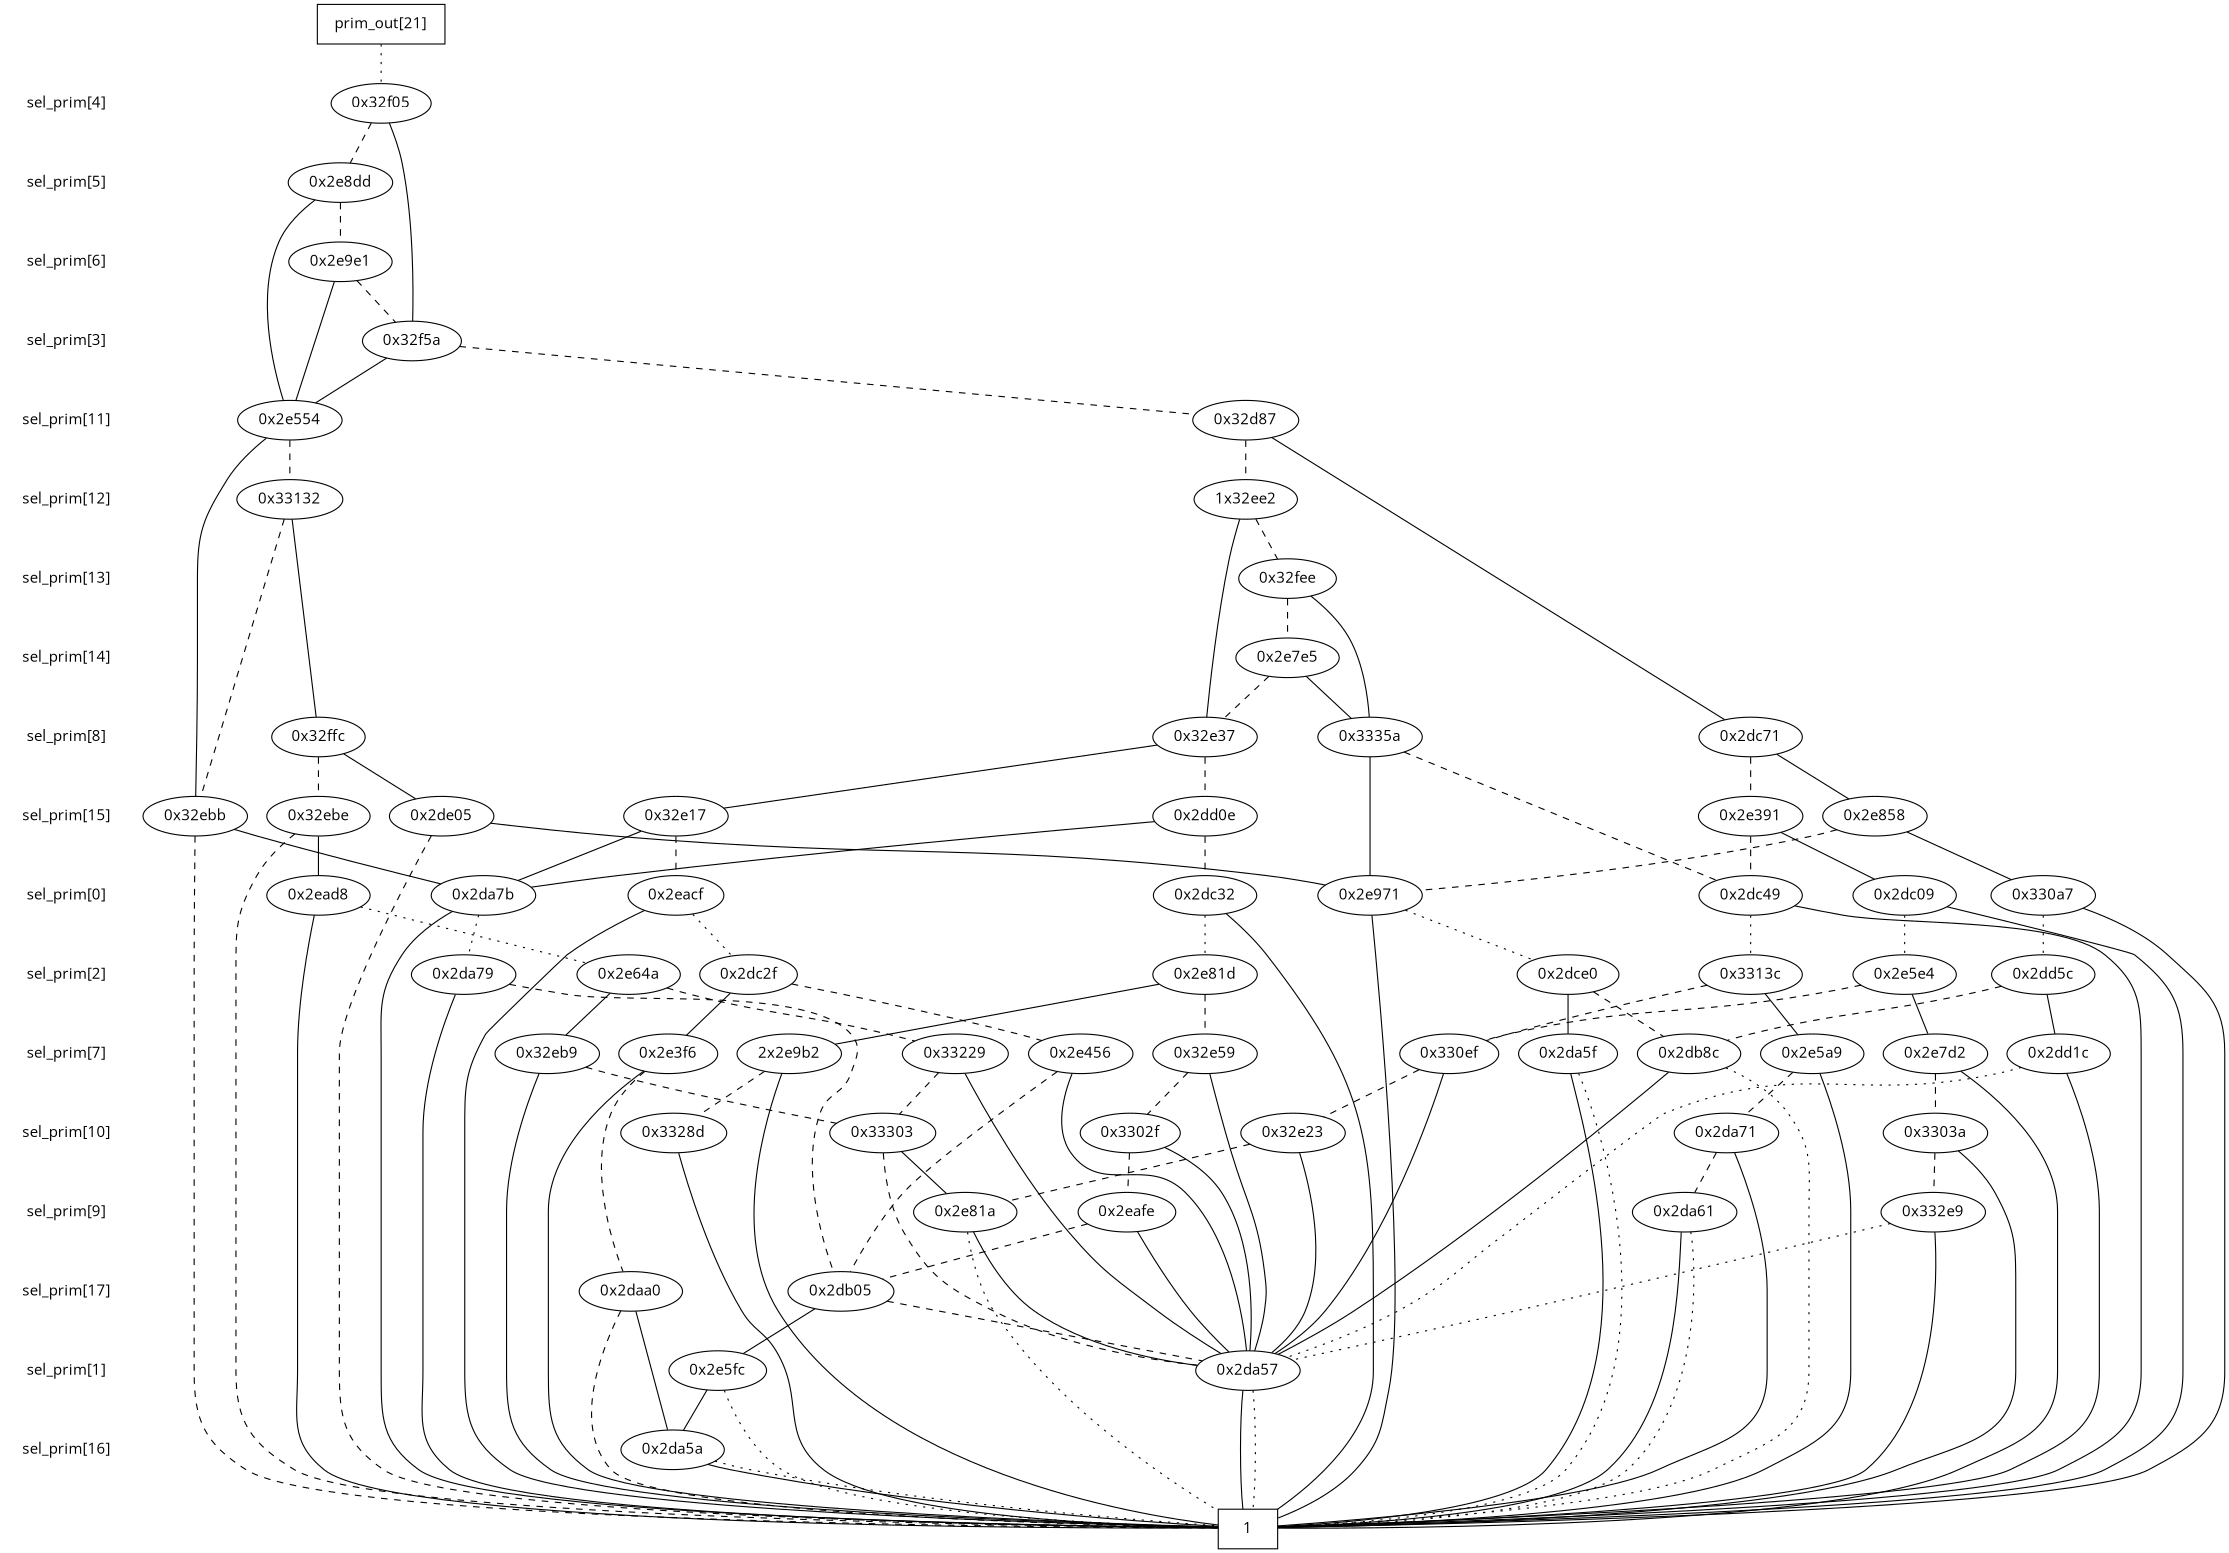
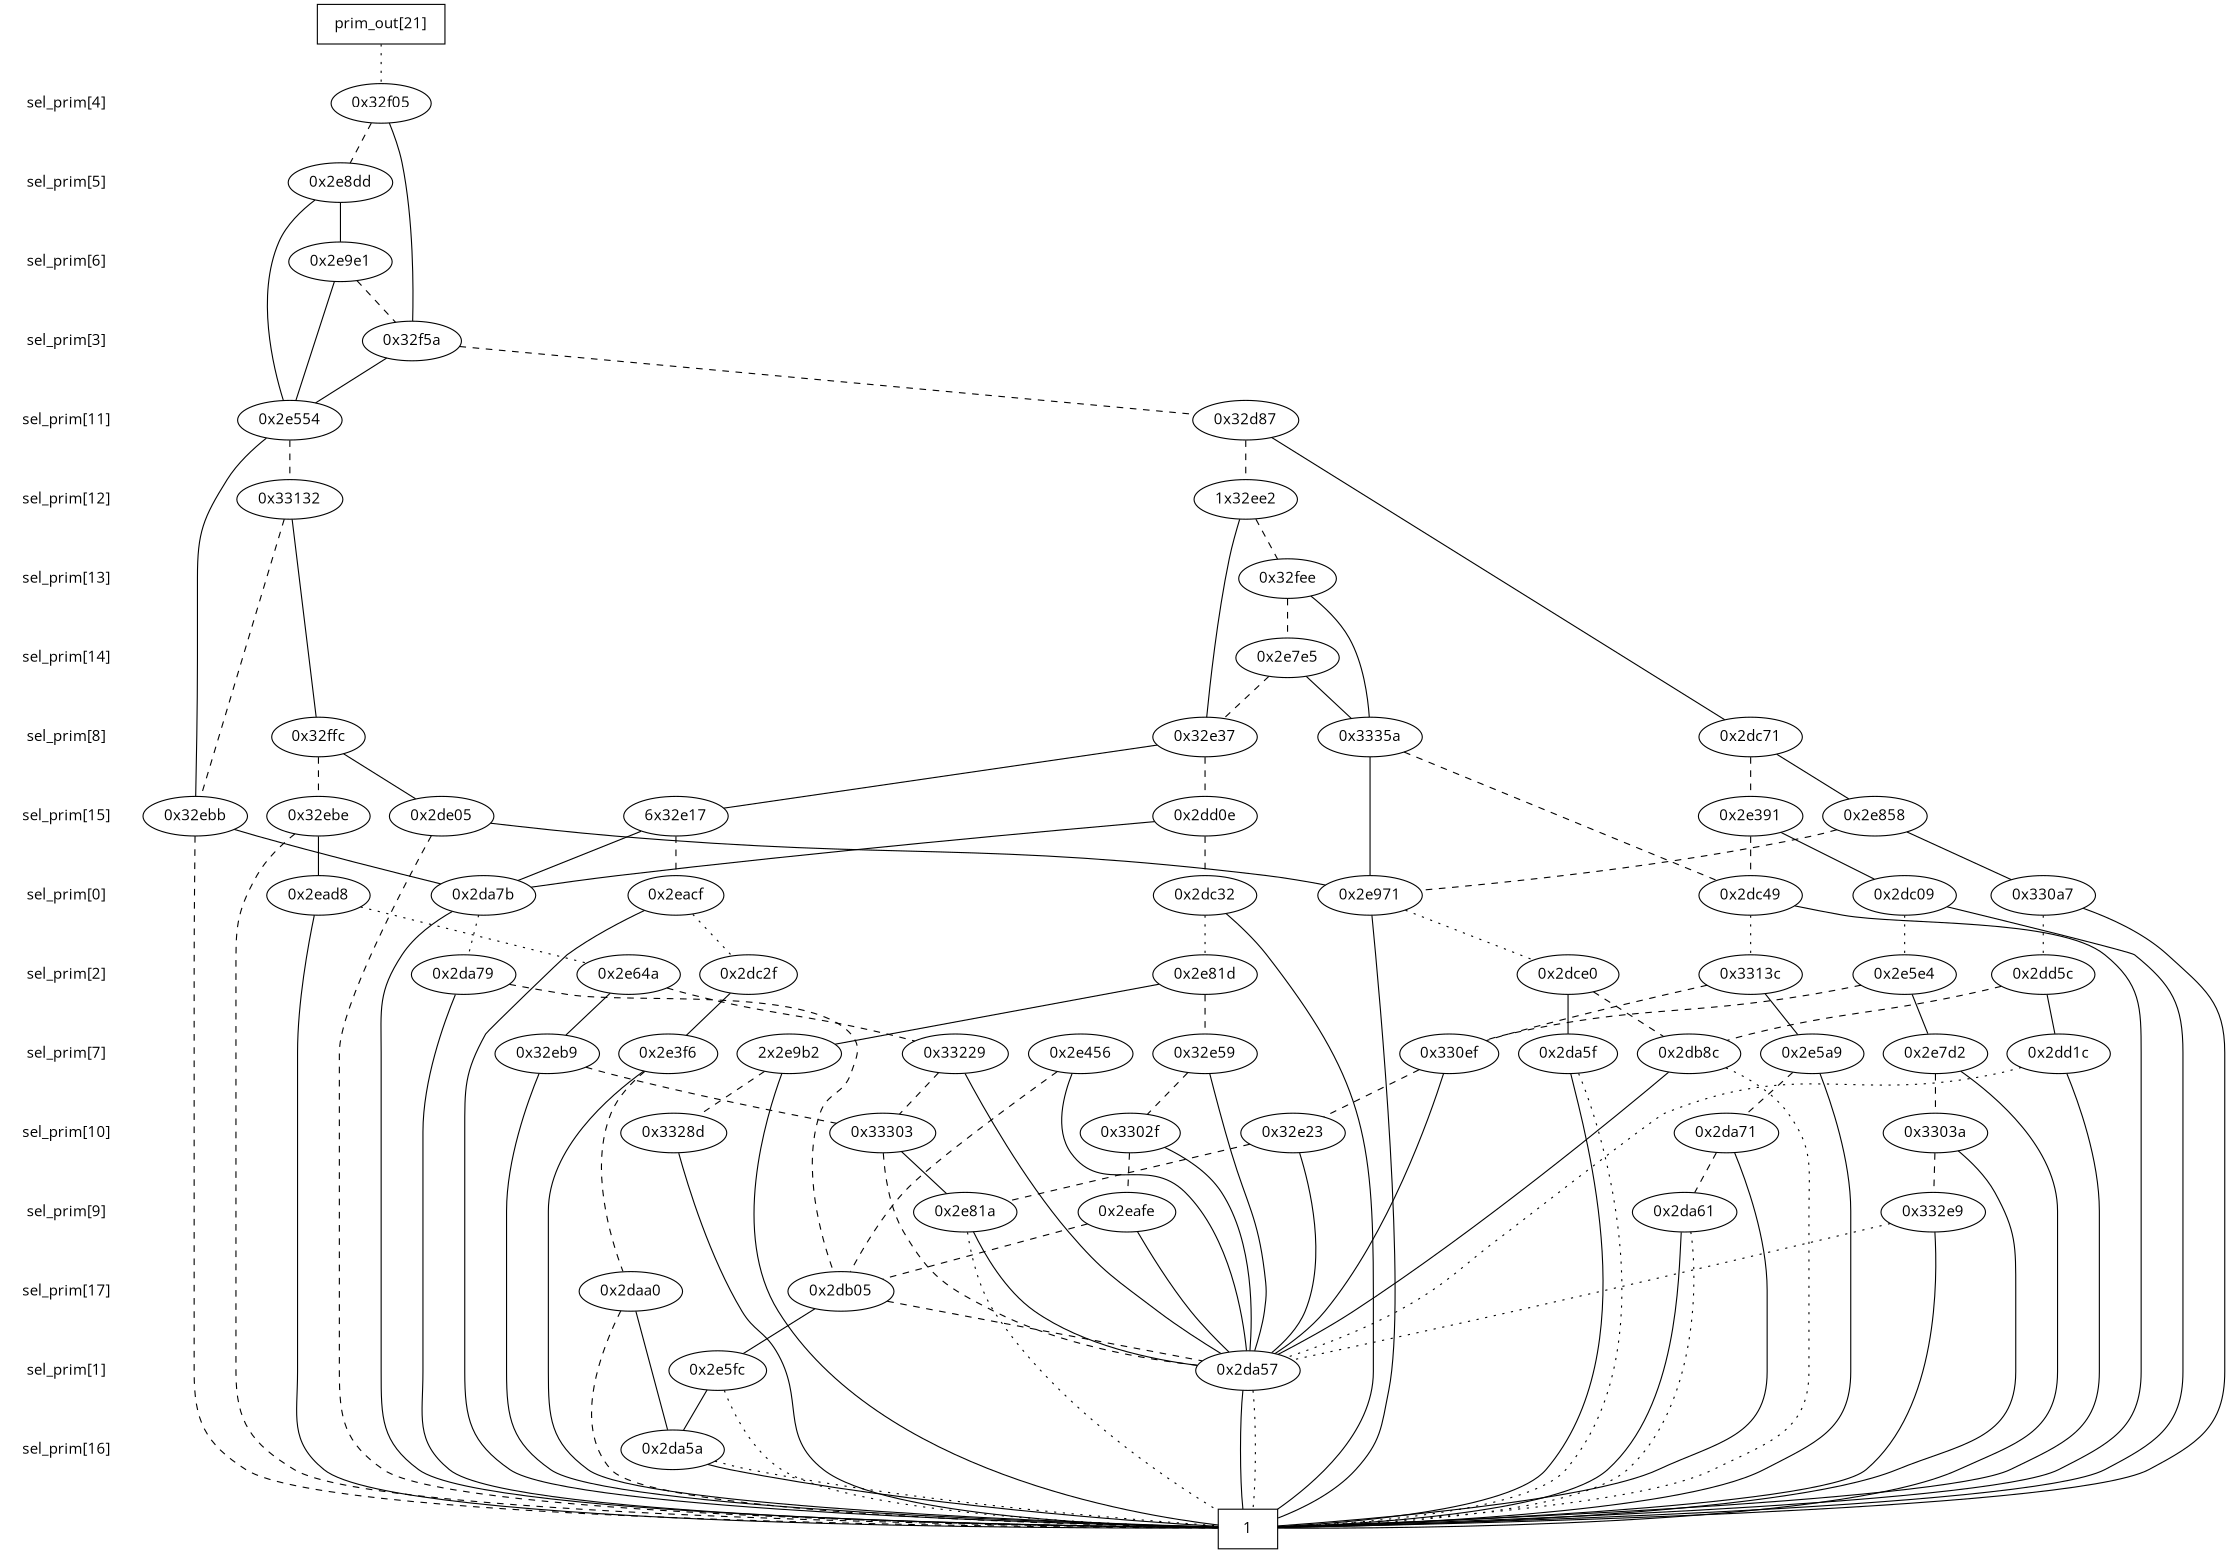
  digraph {
    fontname="Open Sans"
    node [fontname="Open Sans"]
    edge [dir=none fontname="Open Sans"]
    "CONST NODES" [shape=plaintext style=invis]
    " sel_prim[4] " [shape=plaintext]
    " sel_prim[5] " [shape=plaintext]
    " sel_prim[6] " [shape=plaintext]
    " sel_prim[3] " [shape=plaintext]
    " sel_prim[11] " [shape=plaintext]
    " sel_prim[12] " [shape=plaintext]
    " sel_prim[13] " [shape=plaintext]
    " sel_prim[14] " [shape=plaintext]
    " sel_prim[8] " [shape=plaintext]
    " sel_prim[15] " [shape=plaintext]
    " sel_prim[0] " [shape=plaintext]
    " sel_prim[2] " [shape=plaintext]
    " sel_prim[7] " [shape=plaintext]
    " sel_prim[10] " [shape=plaintext]
    " sel_prim[9] " [shape=plaintext]
    " sel_prim[17] " [shape=plaintext]
    " sel_prim[1] " [shape=plaintext]
    " sel_prim[16] " [shape=plaintext]
    "  prim_out[21]  " [shape=box]
    "0x32f05"
    "0x2e8dd"
    "0x2e9e1"
    "0x32f5a"
    "0x32d87"
    "0x2e554"
    n27 [label="1x32ee2"]
    "0x33132"
    "0x32fee"
    "0x2e7e5"
    "0x3335a"
    "0x32ffc"
    "0x2dc71"
    "0x32e37"
    "0x2de05"
-   "0x32e17"
+   "0x32e17" [label="6x32e17"]
    "0x2e391"
    "0x32ebb"
    "0x32ebe"
    "0x2dd0e"
    "0x2e858"
    "0x2dc49"
    "0x2dc09"
    "0x2dc32"
    "0x330a7"
    "0x2e971"
    "0x2eacf"
    "0x2ead8"
    "0x2da7b"
    "0x2e64a"
    "0x2dce0"
    "0x2da79"
    "0x3313c"
    "0x2dd5c"
    "0x2dc2f"
    "0x2e5e4"
    "0x2e81d"
    "0x2e7d2"
    "0x2db8c"
    "0x33229"
    "0x330ef"
    "0x2da5f"
    "0x32eb9"
    "0x2dd1c"
    n65 [label="2x2e9b2"]
    "0x2e3f6"
    "0x32e59"
    "0x2e5a9"
    "0x2e456"
    "0x32e23"
    "0x33303"
    "0x2da71"
    "0x3328d"
    "0x3302f"
    "0x3303a"
    "0x2e81a"
    "0x2da61"
    "0x332e9"
    "0x2eafe"
    "0x2daa0"
    "0x2db05"
    "0x2da57"
    "0x2e5fc"
    "0x2da5a"
    n85 [label=1 shape=box]
    subgraph sub_1 {
      "CONST NODES"
      " sel_prim[4] "
      " sel_prim[5] "
      " sel_prim[6] "
      " sel_prim[3] "
      " sel_prim[11] "
      " sel_prim[12] "
      " sel_prim[13] "
      " sel_prim[14] "
      " sel_prim[8] "
      " sel_prim[15] "
      " sel_prim[0] "
      " sel_prim[2] "
      " sel_prim[7] "
      " sel_prim[10] "
      " sel_prim[9] "
      " sel_prim[17] "
      " sel_prim[1] "
      " sel_prim[16] "
    }
    subgraph sub_2 {
      rank=same
      "  prim_out[21]  "
    }
    subgraph sub_3 {
      rank=same
      " sel_prim[4] "
      "0x32f05"
    }
    subgraph sub_4 {
      rank=same
      " sel_prim[5] "
      "0x2e8dd"
    }
    subgraph sub_5 {
      rank=same
      " sel_prim[6] "
      "0x2e9e1"
    }
    subgraph sub_6 {
      rank=same
      " sel_prim[3] "
      "0x32f5a"
    }
    subgraph sub_7 {
      rank=same
      " sel_prim[11] "
      "0x32d87"
      "0x2e554"
    }
    subgraph sub_8 {
      rank=same
      " sel_prim[12] "
      n27
      "0x33132"
    }
    subgraph sub_9 {
      rank=same
      " sel_prim[13] "
      "0x32fee"
    }
    subgraph sub_10 {
      rank=same
      " sel_prim[14] "
      "0x2e7e5"
    }
    subgraph sub_11 {
      rank=same
      " sel_prim[8] "
      "0x3335a"
      "0x32ffc"
      "0x2dc71"
      "0x32e37"
    }
    subgraph sub_12 {
      rank=same
      " sel_prim[15] "
      "0x2de05"
      "0x32e17"
      "0x2e391"
      "0x32ebb"
      "0x32ebe"
      "0x2dd0e"
      "0x2e858"
    }
    subgraph sub_13 {
      rank=same
      " sel_prim[0] "
      "0x2dc49"
      "0x2dc09"
      "0x2dc32"
      "0x330a7"
      "0x2e971"
      "0x2eacf"
      "0x2ead8"
      "0x2da7b"
    }
    subgraph sub_14 {
      rank=same
      " sel_prim[2] "
      "0x2e64a"
      "0x2dce0"
      "0x2da79"
      "0x3313c"
      "0x2dd5c"
      "0x2dc2f"
      "0x2e5e4"
      "0x2e81d"
    }
    subgraph sub_15 {
      rank=same
      " sel_prim[7] "
      "0x2e7d2"
      "0x2db8c"
      "0x33229"
      "0x330ef"
      "0x2da5f"
      "0x32eb9"
      "0x2dd1c"
      n65
      "0x2e3f6"
      "0x32e59"
      "0x2e5a9"
      "0x2e456"
    }
    subgraph sub_16 {
      rank=same
      " sel_prim[10] "
      "0x32e23"
      "0x33303"
      "0x2da71"
      "0x3328d"
      "0x3302f"
      "0x3303a"
    }
    subgraph sub_17 {
      rank=same
      " sel_prim[9] "
      "0x2e81a"
      "0x2da61"
      "0x332e9"
      "0x2eafe"
    }
    subgraph sub_18 {
      rank=same
      " sel_prim[17] "
      "0x2daa0"
      "0x2db05"
    }
    subgraph sub_19 {
      rank=same
      " sel_prim[1] "
      "0x2da57"
      "0x2e5fc"
    }
    subgraph sub_20 {
      rank=same
      " sel_prim[16] "
      "0x2da5a"
    }
    subgraph sub_21 {
      rank=same
      "CONST NODES"
      subgraph sub_22 {
        rank=same
        n85
      }
    }
    " sel_prim[4] " -> " sel_prim[5] " [style=invis]
    " sel_prim[5] " -> " sel_prim[6] " [style=invis]
    " sel_prim[6] " -> " sel_prim[3] " [style=invis]
    " sel_prim[3] " -> " sel_prim[11] " [style=invis]
    " sel_prim[11] " -> " sel_prim[12] " [style=invis]
    " sel_prim[12] " -> " sel_prim[13] " [style=invis]
    " sel_prim[13] " -> " sel_prim[14] " [style=invis]
    " sel_prim[14] " -> " sel_prim[8] " [style=invis]
    " sel_prim[8] " -> " sel_prim[15] " [style=invis]
    " sel_prim[15] " -> " sel_prim[0] " [style=invis]
    " sel_prim[0] " -> " sel_prim[2] " [style=invis]
    " sel_prim[2] " -> " sel_prim[7] " [style=invis]
    " sel_prim[7] " -> " sel_prim[10] " [style=invis]
    " sel_prim[10] " -> " sel_prim[9] " [style=invis]
    " sel_prim[9] " -> " sel_prim[17] " [style=invis]
    " sel_prim[17] " -> " sel_prim[1] " [style=invis]
    " sel_prim[1] " -> " sel_prim[16] " [style=invis]
    " sel_prim[16] " -> "CONST NODES" [style=invis]
    "  prim_out[21]  " -> "0x32f05" [style=dotted]
    "0x32f05" -> "0x2e8dd" [style=dashed]
    "0x32f05" -> "0x32f5a"
-   "0x2e8dd" -> "0x2e9e1" [style=dashed]
+   "0x2e8dd" -> "0x2e9e1" [style=solid]
    "0x2e8dd" -> "0x2e554"
    "0x2e9e1" -> "0x32f5a" [style=dashed]
    "0x2e9e1" -> "0x2e554"
    "0x32f5a" -> "0x32d87" [style=dashed]
    "0x32f5a" -> "0x2e554"
    "0x32d87" -> n27 [style=dashed]
    "0x32d87" -> "0x2dc71"
    "0x2e554" -> "0x33132" [style=dashed]
    "0x2e554" -> "0x32ebb"
    n27 -> "0x32fee" [style=dashed]
    n27 -> "0x32e37"
    "0x33132" -> "0x32ffc"
    "0x33132" -> "0x32ebb" [style=dashed]
    "0x32fee" -> "0x2e7e5" [style=dashed]
    "0x32fee" -> "0x3335a"
    "0x2e7e5" -> "0x3335a"
    "0x2e7e5" -> "0x32e37" [style=dashed]
    "0x3335a" -> "0x2dc49" [style=dashed]
    "0x3335a" -> "0x2e971"
    "0x32ffc" -> "0x2de05"
    "0x32ffc" -> "0x32ebe" [style=dashed]
    "0x2dc71" -> "0x2e391" [style=dashed]
    "0x2dc71" -> "0x2e858"
    "0x32e37" -> "0x32e17"
    "0x32e37" -> "0x2dd0e" [style=dashed]
    "0x2de05" -> "0x2e971"
    "0x2de05" -> n85 [style=dashed]
    "0x32e17" -> "0x2eacf" [style=dashed]
    "0x32e17" -> "0x2da7b"
    "0x2e391" -> "0x2dc49" [style=dashed]
    "0x2e391" -> "0x2dc09"
    "0x32ebb" -> "0x2da7b"
    "0x32ebb" -> n85 [style=dashed]
    "0x32ebe" -> "0x2ead8"
    "0x32ebe" -> n85 [style=dashed]
    "0x2dd0e" -> "0x2dc32" [style=dashed]
    "0x2dd0e" -> "0x2da7b"
    "0x2e858" -> "0x330a7"
    "0x2e858" -> "0x2e971" [style=dashed]
    "0x2dc49" -> "0x3313c" [style=dotted]
    "0x2dc49" -> n85
    "0x2dc09" -> "0x2e5e4" [style=dotted]
    "0x2dc09" -> n85
    "0x2dc32" -> "0x2e81d" [style=dotted]
    "0x2dc32" -> n85
    "0x330a7" -> "0x2dd5c" [style=dotted]
    "0x330a7" -> n85
    "0x2e971" -> "0x2dce0" [style=dotted]
    "0x2e971" -> n85
    "0x2eacf" -> "0x2dc2f" [style=dotted]
    "0x2eacf" -> n85
    "0x2ead8" -> "0x2e64a" [style=dotted]
    "0x2ead8" -> n85
    "0x2da7b" -> "0x2da79" [style=dotted]
    "0x2da7b" -> n85
    "0x2e64a" -> "0x33229" [style=dashed]
    "0x2e64a" -> "0x32eb9"
    "0x2dce0" -> "0x2db8c" [style=dashed]
    "0x2dce0" -> "0x2da5f"
    "0x2da79" -> "0x2db05" [style=dashed]
    "0x2da79" -> n85
    "0x3313c" -> "0x330ef" [style=dashed]
    "0x3313c" -> "0x2e5a9"
    "0x2dd5c" -> "0x2db8c" [style=dashed]
    "0x2dd5c" -> "0x2dd1c"
    "0x2dc2f" -> "0x2e3f6"
-   "0x2dc2f" -> "0x2e456" [style=dashed]
    "0x2e5e4" -> "0x2e7d2"
    "0x2e5e4" -> "0x330ef" [style=dashed]
    "0x2e81d" -> n65
    "0x2e81d" -> "0x32e59" [style=dashed]
    "0x2e7d2" -> "0x3303a" [style=dashed]
    "0x2e7d2" -> n85
    "0x2db8c" -> "0x2da57"
    "0x2db8c" -> n85 [style=dotted]
    "0x33229" -> "0x33303" [style=dashed]
    "0x33229" -> "0x2da57"
    "0x330ef" -> "0x32e23" [style=dashed]
    "0x330ef" -> "0x2da57"
    "0x2da5f" -> n85
    "0x2da5f" -> n85 [style=dotted]
    "0x32eb9" -> "0x33303" [style=dashed]
    "0x32eb9" -> n85
    "0x2dd1c" -> "0x2da57" [style=dotted]
    "0x2dd1c" -> n85
    n65 -> "0x3328d" [style=dashed]
    n65 -> n85
    "0x2e3f6" -> "0x2daa0" [style=dashed]
    "0x2e3f6" -> n85
    "0x32e59" -> "0x3302f" [style=dashed]
    "0x32e59" -> "0x2da57"
    "0x2e5a9" -> "0x2da71" [style=dashed]
    "0x2e5a9" -> n85
    "0x2e456" -> "0x2db05" [style=dashed]
    "0x2e456" -> "0x2da57"
    "0x32e23" -> "0x2e81a" [style=dashed]
    "0x32e23" -> "0x2da57"
    "0x33303" -> "0x2e81a"
    "0x33303" -> "0x2da57" [style=dashed]
    "0x2da71" -> "0x2da61" [style=dashed]
    "0x2da71" -> n85
    "0x3328d" -> n85
    "0x3302f" -> "0x2eafe" [style=dashed]
    "0x3302f" -> "0x2da57"
    "0x3303a" -> "0x332e9" [style=dashed]
    "0x3303a" -> n85
    "0x2e81a" -> "0x2da57"
    "0x2e81a" -> n85 [style=dotted]
    "0x2da61" -> n85
    "0x2da61" -> n85 [style=dotted]
    "0x332e9" -> "0x2da57" [style=dotted]
    "0x332e9" -> n85
    "0x2eafe" -> "0x2db05" [style=dashed]
    "0x2eafe" -> "0x2da57"
    "0x2daa0" -> "0x2da5a"
    "0x2daa0" -> n85 [style=dashed]
    "0x2db05" -> "0x2da57" [style=dashed]
    "0x2db05" -> "0x2e5fc"
    "0x2da57" -> n85
    "0x2da57" -> n85 [style=dotted]
    "0x2e5fc" -> "0x2da5a"
    "0x2e5fc" -> n85 [style=dotted]
    "0x2da5a" -> n85
    "0x2da5a" -> n85 [style=dotted]
  }
